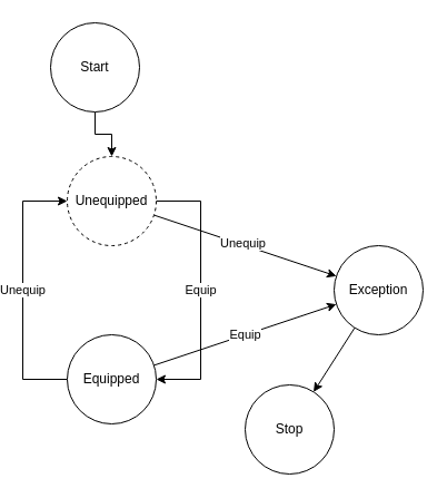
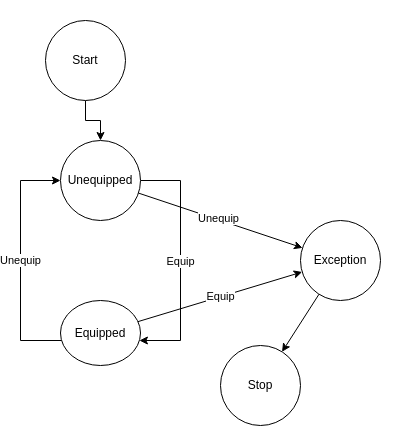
  <mxCell id="0" />
  <mxCell id="1" parent="0" />
  <mxCell id="2" value="Equip" style="edgeStyle=orthogonalEdgeStyle;rounded=0;orthogonalLoop=1;jettySize=auto;html=1;" edge="1" parent="1" source="6" target="11"><mxGeometry relative="1" as="geometry"><mxPoint x="100" y="300" as="targetPoint" /><Array as="points"><mxPoint x="180" y="180" /><mxPoint x="180" y="340" /></Array></mxGeometry></mxCell>
  <mxCell id="3" value="Unequip" style="edgeStyle=orthogonalEdgeStyle;rounded=0;orthogonalLoop=1;jettySize=auto;html=1;" edge="1" parent="1" source="11" target="6"><mxGeometry relative="1" as="geometry"><Array as="points"><mxPoint x="20" y="340" /><mxPoint x="20" y="180" /></Array></mxGeometry></mxCell>
  <mxCell id="4" style="edgeStyle=none;rounded=0;orthogonalLoop=1;jettySize=auto;html=1;" edge="1" parent="1" source="6" target="9"><mxGeometry relative="1" as="geometry" /></mxCell>
  <mxCell id="5" value="Unequip" style="edgeLabel;html=1;align=center;verticalAlign=middle;resizable=0;points=[];" vertex="1" connectable="0" parent="4"><mxGeometry x="-0.036" y="1" relative="1" as="geometry"><mxPoint as="offset" /></mxGeometry></mxCell>
- <mxCell id="6" value="Unequipped" style="ellipse;whiteSpace=wrap;html=1;aspect=fixed;dashed=1;" vertex="1" parent="1"><mxGeometry x="60" y="140" width="80" height="80" as="geometry" /></mxCell>
+ <mxCell id="6" value="Unequipped" style="ellipse;whiteSpace=wrap;html=1;aspect=fixed;" vertex="1" parent="1"><mxGeometry x="60" y="140" width="80" height="80" as="geometry" /></mxCell>
  <mxCell id="7" value="Stop" style="ellipse;whiteSpace=wrap;html=1;aspect=fixed;" vertex="1" parent="1"><mxGeometry x="220" y="345" width="80" height="80" as="geometry" /></mxCell>
  <mxCell id="8" style="edgeStyle=none;rounded=0;orthogonalLoop=1;jettySize=auto;html=1;" edge="1" parent="1" source="9" target="7"><mxGeometry relative="1" as="geometry" /></mxCell>
  <mxCell id="9" value="Exception" style="ellipse;whiteSpace=wrap;html=1;aspect=fixed;" vertex="1" parent="1"><mxGeometry x="300" y="220" width="80" height="80" as="geometry" /></mxCell>
  <mxCell id="10" value="Equip" style="rounded=0;orthogonalLoop=1;jettySize=auto;html=1;" edge="1" parent="1" source="11" target="9"><mxGeometry relative="1" as="geometry" /></mxCell>
- <mxCell id="11" value="Equipped" style="ellipse;whiteSpace=wrap;html=1;aspect=fixed;" vertex="1" parent="1"><mxGeometry x="60" y="300" width="80" height="80" as="geometry" /></mxCell>
+ <mxCell id="11" value="Equipped" style="ellipse;whiteSpace=wrap;html=1;aspect=fixed;" vertex="1" parent="1"><mxGeometry x="60" y="300" width="80" height="65" as="geometry" /></mxCell>
  <mxCell id="12" style="edgeStyle=orthogonalEdgeStyle;rounded=0;orthogonalLoop=1;jettySize=auto;html=1;" edge="1" parent="1" source="13" target="6"><mxGeometry relative="1" as="geometry" /></mxCell>
  <mxCell id="13" value="Start" style="ellipse;whiteSpace=wrap;html=1;aspect=fixed;" vertex="1" parent="1"><mxGeometry x="45" y="20" width="80" height="80" as="geometry" /></mxCell>
